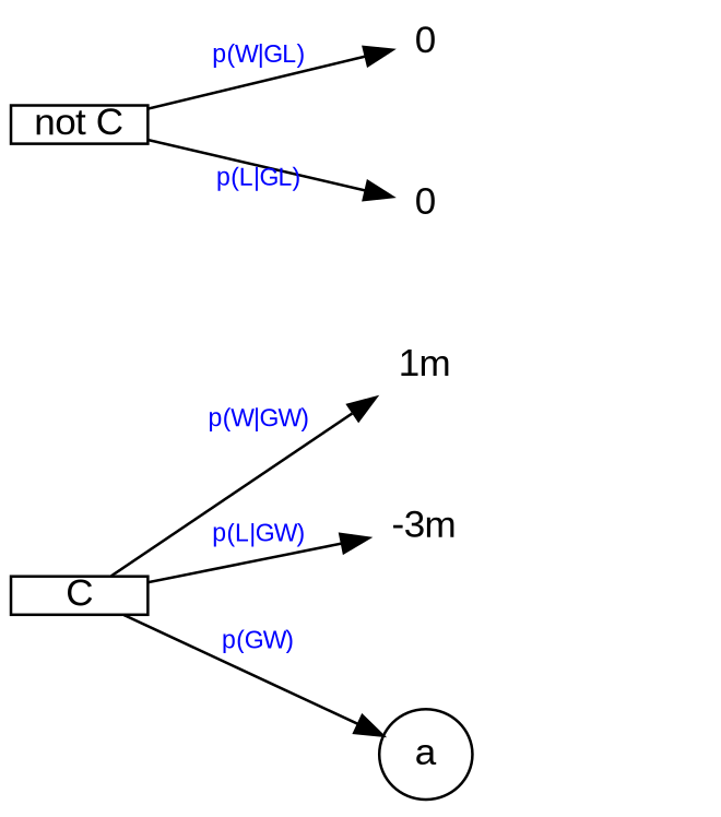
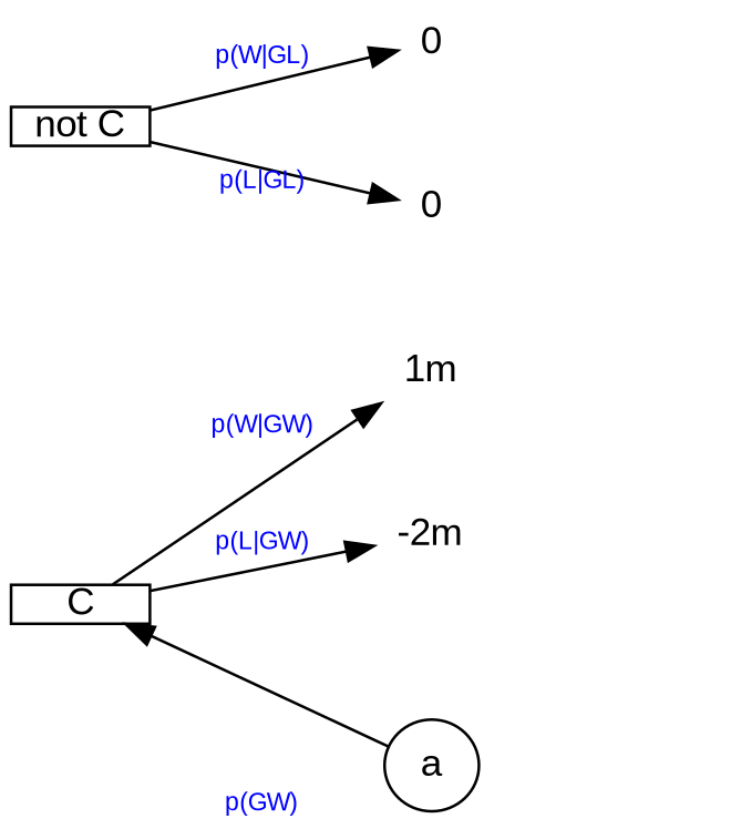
  digraph {
    fontname="Liberation Sans"
    nodesep=0.5
    rankdir=LR
    ranksep=0.6
    splines=line
    node [fontname="Liberation Sans" shape=none]
    edge [fontcolor=blue fontname="Liberation Sans" fontsize=9]
    n1 [fixedsize=true height=.2 label=C shape=normal width=0.7]
    n2 [height=.2 label="1m" width=.2]
-   n3 [height=.2 label="-3m" width=.2]
+   n3 [height=.2 label="-2m" width=.2]
    a [height=.2 width=.2 shape=""]
    in [height=.2 style=invis width=.2 shape=""]
    n6 [fixedsize=true height=.2 label="not C" shape=normal width=0.7]
    n7 [height=.2 label=0 width=.2]
    n8 [height=.2 label=0 width=.2]
    n1 -> n2 [label="p(W|GW)"]
    n1 -> n3 [label="p(L|GW)"]
-   n1 -> a [label="p(GW)"]
+   a -> n1 [label="p(GW)"]
    a -> in [style=invis]
    n6 -> n7 [label="p(W|GL)"]
    n6 -> n8 [label="p(L|GL)"]
  }
